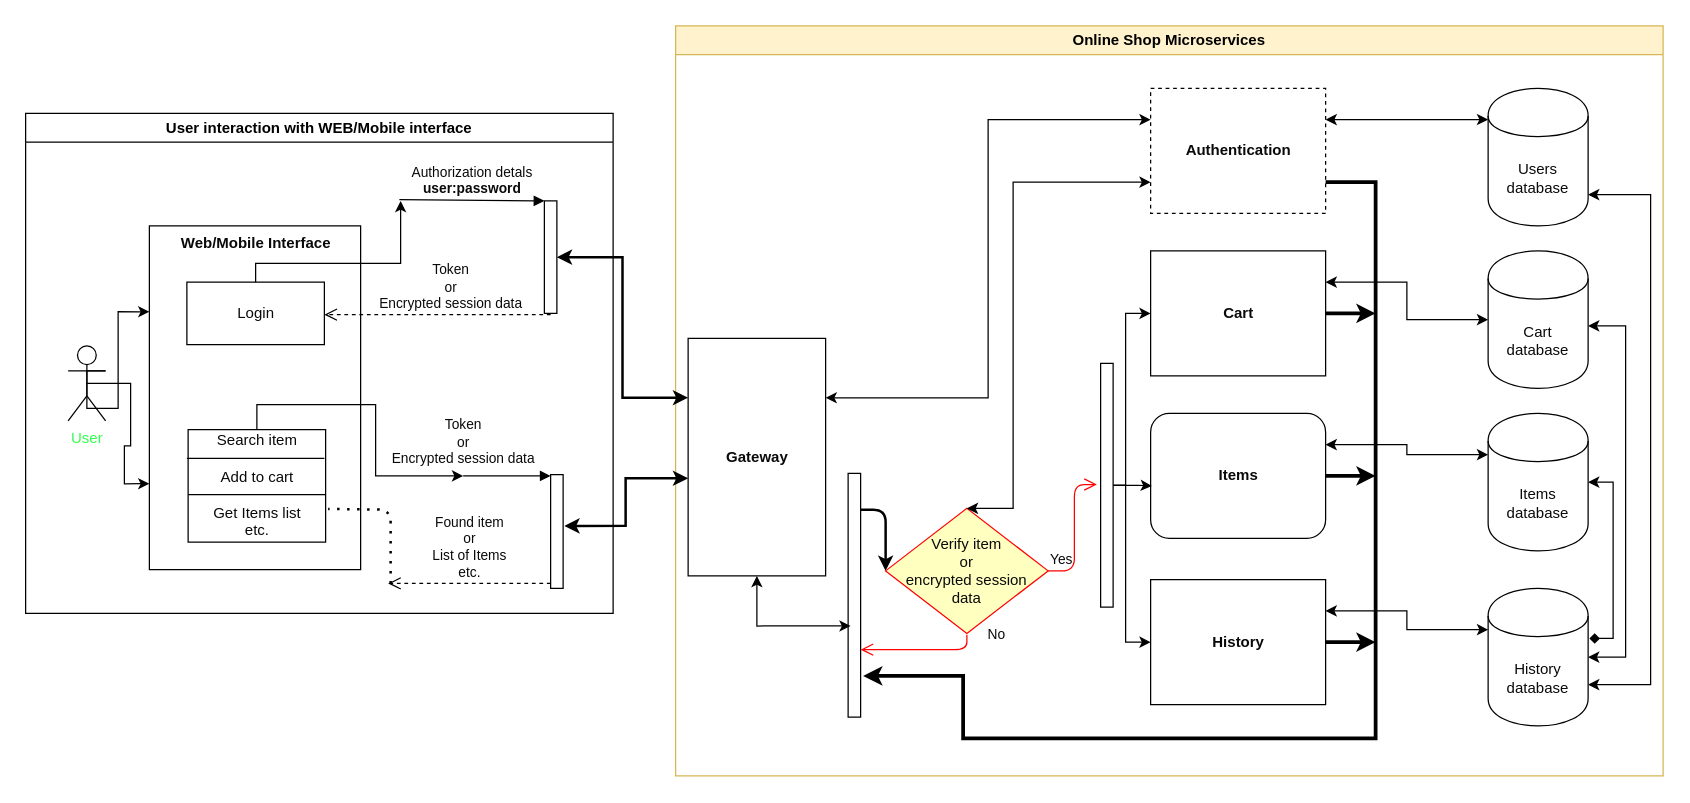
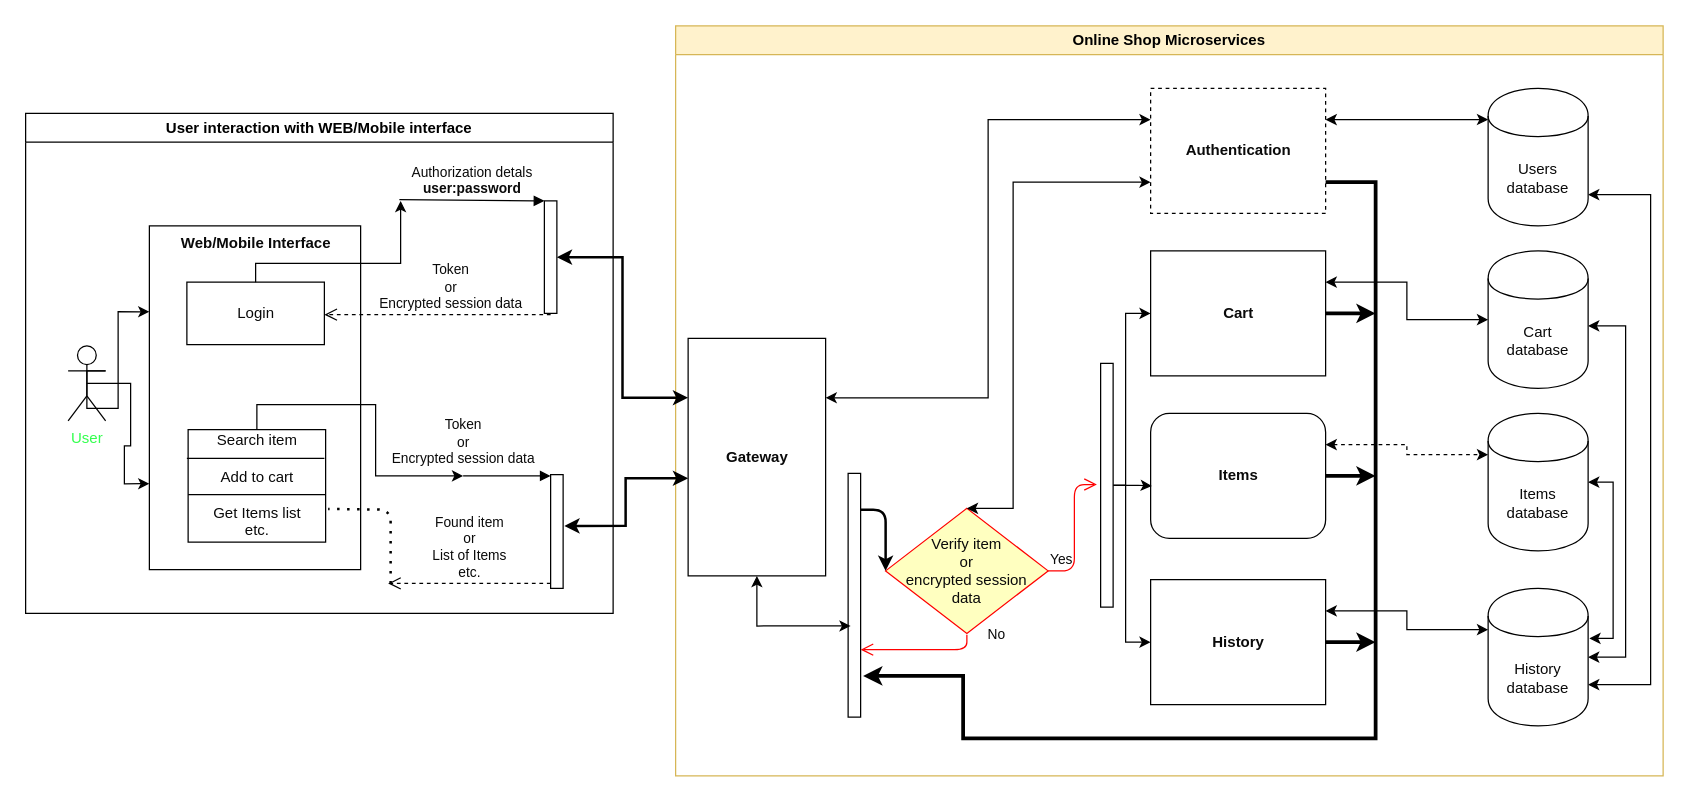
  <mxCell id="0" />
  <mxCell id="1" parent="0" />
  <mxCell id="2" value="User interaction with WEB/Mobile interface" style="swimlane;whiteSpace=wrap" parent="1" vertex="1"><mxGeometry x="20" y="90" width="470" height="400" as="geometry"><mxRectangle x="40" y="90" width="80" height="23" as="alternateBounds" /></mxGeometry></mxCell>
  <mxCell id="3" style="edgeStyle=orthogonalEdgeStyle;rounded=0;orthogonalLoop=1;jettySize=auto;html=1;exitX=1;exitY=0.333;exitDx=0;exitDy=0;exitPerimeter=0;entryX=0;entryY=0.25;entryDx=0;entryDy=0;labelBackgroundColor=#0A0A0A;fontColor=#0A0A0A;" edge="1" parent="2" source="5" target="6"><mxGeometry relative="1" as="geometry"><Array as="points"><mxPoint x="49" y="236" /><mxPoint x="74" y="236" /><mxPoint x="74" y="159" /></Array></mxGeometry></mxCell>
  <mxCell id="4" style="edgeStyle=orthogonalEdgeStyle;rounded=0;orthogonalLoop=1;jettySize=auto;html=1;entryX=0;entryY=0.75;entryDx=0;entryDy=0;labelBackgroundColor=#0A0A0A;fontColor=#0A0A0A;exitX=0.5;exitY=0.5;exitDx=0;exitDy=0;exitPerimeter=0;" edge="1" parent="2" source="5" target="6"><mxGeometry relative="1" as="geometry" /></mxCell>
  <mxCell id="5" value="User" style="shape=umlActor;verticalLabelPosition=bottom;verticalAlign=top;html=1;fontColor=#33FF4E;align=center;" vertex="1" parent="2"><mxGeometry x="34" y="186" width="30" height="60" as="geometry" /></mxCell>
  <mxCell id="6" value="&lt;font color=&quot;#0a0a0a&quot;&gt;Web/Mobile Interface&lt;br&gt;&lt;br&gt;&lt;/font&gt;" style="html=1;fontColor=#33FF4E;align=center;verticalAlign=top;fontStyle=1" vertex="1" parent="2"><mxGeometry x="99" y="90" width="169" height="275" as="geometry" /></mxCell>
  <mxCell id="7" value="&lt;font color=&quot;#0a0a0a&quot;&gt;Login&lt;/font&gt;" style="html=1;fontColor=#33FF4E;align=center;" vertex="1" parent="2"><mxGeometry x="129" y="135" width="110" height="50" as="geometry" /></mxCell>
  <mxCell id="8" value="Search item&lt;br&gt;&lt;br&gt;Add to cart&lt;br&gt;&lt;br&gt;Get Items list&lt;br&gt;etc." style="html=1;align=center;fontColor=#0A0A0A;" vertex="1" parent="2"><mxGeometry x="130" y="253" width="110" height="90" as="geometry" /></mxCell>
  <mxCell id="9" value="" style="text;strokeColor=none;fillColor=none;align=left;verticalAlign=middle;spacingTop=-1;spacingLeft=4;spacingRight=4;rotatable=0;labelPosition=right;points=[];portConstraint=eastwest;fontColor=#0A0A0A;html=0;" vertex="1" parent="2"><mxGeometry x="138" y="285" width="20" height="14" as="geometry" /></mxCell>
  <mxCell id="10" value="" style="line;strokeWidth=1;fillColor=none;align=left;verticalAlign=middle;spacingTop=-1;spacingLeft=3;spacingRight=3;rotatable=0;labelPosition=right;points=[];portConstraint=eastwest;fontColor=#0A0A0A;html=0;" vertex="1" parent="2"><mxGeometry x="130" y="301" width="110" height="8" as="geometry" /></mxCell>
  <mxCell id="11" value="" style="html=1;points=[];perimeter=orthogonalPerimeter;fontColor=#0A0A0A;align=center;" vertex="1" parent="2"><mxGeometry x="420" y="289" width="10" height="91" as="geometry" /></mxCell>
  <mxCell id="12" value="Token&lt;br&gt;or&lt;br&gt;Encrypted session data" style="html=1;verticalAlign=bottom;endArrow=block;entryX=0;entryY=0;labelBackgroundColor=none;fontColor=#0A0A0A;" edge="1" parent="2"><mxGeometry x="-1" y="5" relative="1" as="geometry"><mxPoint x="350" y="290" as="sourcePoint" /><mxPoint x="420" y="290" as="targetPoint" /><mxPoint as="offset" /></mxGeometry></mxCell>
  <mxCell id="13" value="Found item&lt;br&gt;or&lt;br&gt;List of Items&lt;br&gt;etc." style="html=1;verticalAlign=bottom;endArrow=open;dashed=1;endSize=8;labelBackgroundColor=none;fontColor=#0A0A0A;" edge="1" parent="2"><mxGeometry relative="1" as="geometry"><mxPoint x="290" y="376" as="targetPoint" /><mxPoint x="420" y="376" as="sourcePoint" /></mxGeometry></mxCell>
  <mxCell id="14" value="Online Shop Microservices" style="swimlane;whiteSpace=wrap;fillColor=#fff2cc;strokeColor=#d6b656;fontStyle=1;align=center;" vertex="1" parent="1"><mxGeometry x="540" y="20" width="790" height="600" as="geometry"><mxRectangle x="40" y="90" width="80" height="23" as="alternateBounds" /></mxGeometry></mxCell>
  <mxCell id="15" value="Verify item&lt;br&gt;or&lt;br&gt;encrypted session&lt;br&gt;data" style="rhombus;whiteSpace=wrap;html=1;fillColor=#ffffc0;strokeColor=#ff0000;fontColor=#0A0A0A;align=center;" vertex="1" parent="14"><mxGeometry x="168" y="386" width="130" height="100" as="geometry" /></mxCell>
  <mxCell id="16" value="" style="html=1;points=[];perimeter=orthogonalPerimeter;fontColor=#0A0A0A;align=center;" vertex="1" parent="14"><mxGeometry x="138" y="358" width="10" height="195" as="geometry" /></mxCell>
  <mxCell id="17" value="No" style="edgeStyle=orthogonalEdgeStyle;html=1;align=left;verticalAlign=top;endArrow=open;endSize=8;strokeColor=#ff0000;labelBackgroundColor=none;fontColor=#0A0A0A;entryX=1;entryY=0.718;entryDx=0;entryDy=0;entryPerimeter=0;" edge="1" parent="14"><mxGeometry x="-0.753" y="-29" relative="1" as="geometry"><mxPoint x="148" y="499.01" as="targetPoint" /><mxPoint x="233" y="487" as="sourcePoint" /><Array as="points"><mxPoint x="233" y="499" /></Array><mxPoint x="15" y="4" as="offset" /></mxGeometry></mxCell>
  <mxCell id="18" value="" style="endArrow=classic;html=1;labelBackgroundColor=#ffffff;strokeWidth=2;fontColor=#0A0A0A;exitX=1;exitY=0.149;exitDx=0;exitDy=0;exitPerimeter=0;entryX=0;entryY=0.5;entryDx=0;entryDy=0;" edge="1" parent="14" source="16" target="15"><mxGeometry width="50" height="50" relative="1" as="geometry"><mxPoint x="288" y="393" as="sourcePoint" /><mxPoint x="338" y="343" as="targetPoint" /><Array as="points"><mxPoint x="168" y="387" /></Array></mxGeometry></mxCell>
  <mxCell id="19" style="edgeStyle=orthogonalEdgeStyle;rounded=0;orthogonalLoop=1;jettySize=auto;html=1;exitX=1;exitY=0.25;exitDx=0;exitDy=0;entryX=0;entryY=0.227;entryDx=0;entryDy=0;entryPerimeter=0;labelBackgroundColor=#ffffff;startArrow=classic;startFill=1;strokeWidth=1;fontColor=#0A0A0A;" edge="1" parent="14" source="20" target="37"><mxGeometry relative="1" as="geometry" /></mxCell>
  <mxCell id="20" value="&lt;b&gt;Authentication&lt;/b&gt;" style="html=1;fontColor=#0A0A0A;align=center;dashed=1;" vertex="1" parent="14"><mxGeometry x="380" y="50" width="140" height="100" as="geometry" /></mxCell>
  <mxCell id="21" style="edgeStyle=orthogonalEdgeStyle;rounded=0;orthogonalLoop=1;jettySize=auto;html=1;exitX=1;exitY=0.25;exitDx=0;exitDy=0;entryX=0;entryY=0.5;entryDx=0;entryDy=0;labelBackgroundColor=#ffffff;startArrow=classic;startFill=1;strokeWidth=1;fontColor=#0A0A0A;" edge="1" parent="14" source="22" target="39"><mxGeometry relative="1" as="geometry" /></mxCell>
  <mxCell id="22" value="&lt;b&gt;Cart&lt;/b&gt;" style="html=1;fontColor=#0A0A0A;align=center;" vertex="1" parent="14"><mxGeometry x="380" y="180" width="140" height="100" as="geometry" /></mxCell>
  <mxCell id="23" style="edgeStyle=orthogonalEdgeStyle;rounded=0;orthogonalLoop=1;jettySize=auto;html=1;exitX=1;exitY=0.25;exitDx=0;exitDy=0;entryX=0;entryY=0.25;entryDx=0;entryDy=0;labelBackgroundColor=#ffffff;startArrow=classic;startFill=1;strokeWidth=1;fontColor=#0A0A0A;" edge="1" parent="14" source="25" target="20"><mxGeometry relative="1" as="geometry" /></mxCell>
  <mxCell id="24" style="edgeStyle=orthogonalEdgeStyle;rounded=0;orthogonalLoop=1;jettySize=auto;html=1;entryX=0.2;entryY=0.626;entryDx=0;entryDy=0;entryPerimeter=0;labelBackgroundColor=#ffffff;startArrow=classic;startFill=1;strokeWidth=1;fontColor=#0A0A0A;" edge="1" parent="14" source="25" target="16"><mxGeometry relative="1" as="geometry"><Array as="points"><mxPoint x="65" y="480" /></Array></mxGeometry></mxCell>
  <mxCell id="25" value="&lt;b&gt;Gateway&lt;/b&gt;" style="html=1;fontColor=#0A0A0A;align=center;" vertex="1" parent="14"><mxGeometry x="10" y="250" width="110" height="190" as="geometry" /></mxCell>
  <mxCell id="26" value="Yes" style="edgeStyle=orthogonalEdgeStyle;html=1;align=left;verticalAlign=bottom;endArrow=open;endSize=8;strokeColor=#ff0000;labelBackgroundColor=none;fontColor=#0A0A0A;entryX=-0.3;entryY=0.497;entryDx=0;entryDy=0;entryPerimeter=0;" edge="1" source="15" parent="14" target="34"><mxGeometry x="-1" relative="1" as="geometry"><mxPoint x="323" y="340" as="targetPoint" /></mxGeometry></mxCell>
- <mxCell id="27" style="edgeStyle=orthogonalEdgeStyle;rounded=0;orthogonalLoop=1;jettySize=auto;html=1;exitX=1;exitY=0.25;exitDx=0;exitDy=0;entryX=0;entryY=0.3;entryDx=0;entryDy=0;labelBackgroundColor=#ffffff;startArrow=classic;startFill=1;strokeWidth=1;fontColor=#0A0A0A;" edge="1" parent="14" source="28" target="41"><mxGeometry relative="1" as="geometry" /></mxCell>
+ <mxCell id="27" style="edgeStyle=orthogonalEdgeStyle;rounded=0;orthogonalLoop=1;jettySize=auto;html=1;exitX=1;exitY=0.25;exitDx=0;exitDy=0;entryX=0;entryY=0.3;entryDx=0;entryDy=0;labelBackgroundColor=#ffffff;startArrow=classic;startFill=1;strokeWidth=1;fontColor=#0A0A0A;dashed=1;" edge="1" parent="14" source="28" target="41"><mxGeometry relative="1" as="geometry" /></mxCell>
  <mxCell id="28" value="&lt;b&gt;Items&lt;/b&gt;" style="html=1;fontColor=#0A0A0A;align=center;rounded=1;" vertex="1" parent="14"><mxGeometry x="380" y="310" width="140" height="100" as="geometry" /></mxCell>
  <mxCell id="29" style="edgeStyle=orthogonalEdgeStyle;rounded=0;orthogonalLoop=1;jettySize=auto;html=1;exitX=1;exitY=0.25;exitDx=0;exitDy=0;entryX=0;entryY=0.3;entryDx=0;entryDy=0;labelBackgroundColor=#ffffff;startArrow=classic;startFill=1;strokeWidth=1;fontColor=#0A0A0A;" edge="1" parent="14" source="30" target="42"><mxGeometry relative="1" as="geometry" /></mxCell>
  <mxCell id="30" value="&lt;b&gt;History&lt;/b&gt;" style="html=1;fontColor=#0A0A0A;align=center;" vertex="1" parent="14"><mxGeometry x="380" y="443" width="140" height="100" as="geometry" /></mxCell>
  <mxCell id="31" style="edgeStyle=orthogonalEdgeStyle;rounded=0;orthogonalLoop=1;jettySize=auto;html=1;entryX=0;entryY=0.5;entryDx=0;entryDy=0;labelBackgroundColor=#ffffff;startArrow=none;startFill=0;strokeWidth=1;fontColor=#0A0A0A;" edge="1" parent="14" source="34" target="22"><mxGeometry relative="1" as="geometry"><Array as="points"><mxPoint x="360" y="368" /><mxPoint x="360" y="230" /></Array></mxGeometry></mxCell>
  <mxCell id="32" style="edgeStyle=orthogonalEdgeStyle;rounded=0;orthogonalLoop=1;jettySize=auto;html=1;entryX=0;entryY=0.5;entryDx=0;entryDy=0;labelBackgroundColor=#ffffff;startArrow=none;startFill=0;strokeWidth=1;fontColor=#0A0A0A;" edge="1" parent="14" source="34" target="30"><mxGeometry relative="1" as="geometry"><Array as="points"><mxPoint x="360" y="368" /><mxPoint x="360" y="493" /></Array></mxGeometry></mxCell>
  <mxCell id="33" style="edgeStyle=orthogonalEdgeStyle;rounded=0;orthogonalLoop=1;jettySize=auto;html=1;entryX=0.007;entryY=0.58;entryDx=0;entryDy=0;entryPerimeter=0;labelBackgroundColor=#ffffff;startArrow=none;startFill=0;strokeWidth=1;fontColor=#0A0A0A;" edge="1" parent="14" source="34" target="28"><mxGeometry relative="1" as="geometry" /></mxCell>
  <mxCell id="34" value="" style="html=1;points=[];perimeter=orthogonalPerimeter;fontColor=#0A0A0A;align=center;" vertex="1" parent="14"><mxGeometry x="340" y="270" width="10" height="195" as="geometry" /></mxCell>
  <mxCell id="35" style="edgeStyle=orthogonalEdgeStyle;rounded=0;orthogonalLoop=1;jettySize=auto;html=1;exitX=0.5;exitY=0;exitDx=0;exitDy=0;labelBackgroundColor=#ffffff;startArrow=classic;startFill=1;strokeWidth=1;fontColor=#0A0A0A;entryX=0;entryY=0.75;entryDx=0;entryDy=0;" edge="1" parent="14" source="15" target="20"><mxGeometry relative="1" as="geometry"><mxPoint x="250" y="300" as="targetPoint" /><Array as="points"><mxPoint x="270" y="386" /><mxPoint x="270" y="125" /></Array></mxGeometry></mxCell>
  <mxCell id="36" style="edgeStyle=orthogonalEdgeStyle;rounded=0;orthogonalLoop=1;jettySize=auto;html=1;entryX=1;entryY=0.7;entryDx=0;entryDy=0;labelBackgroundColor=#ffffff;startArrow=classic;startFill=1;strokeWidth=1;fontColor=#0A0A0A;" edge="1" parent="14" source="37" target="42"><mxGeometry relative="1" as="geometry"><Array as="points"><mxPoint x="780" y="135" /><mxPoint x="780" y="527" /></Array></mxGeometry></mxCell>
  <mxCell id="37" value="Users database" style="shape=cylinder;whiteSpace=wrap;html=1;boundedLbl=1;backgroundOutline=1;fontColor=#0A0A0A;align=center;" vertex="1" parent="14"><mxGeometry x="650" y="50" width="80" height="110" as="geometry" /></mxCell>
  <mxCell id="38" style="edgeStyle=orthogonalEdgeStyle;rounded=0;orthogonalLoop=1;jettySize=auto;html=1;entryX=1;entryY=0.5;entryDx=0;entryDy=0;labelBackgroundColor=#ffffff;startArrow=classic;startFill=1;strokeWidth=1;fontColor=#0A0A0A;" edge="1" parent="14" source="39" target="42"><mxGeometry relative="1" as="geometry"><Array as="points"><mxPoint x="760" y="240" /><mxPoint x="760" y="505" /></Array></mxGeometry></mxCell>
  <mxCell id="39" value="Cart&lt;br&gt;database" style="shape=cylinder;whiteSpace=wrap;html=1;boundedLbl=1;backgroundOutline=1;fontColor=#0A0A0A;align=center;" vertex="1" parent="14"><mxGeometry x="650" y="180" width="80" height="110" as="geometry" /></mxCell>
- <mxCell id="40" style="edgeStyle=orthogonalEdgeStyle;rounded=0;orthogonalLoop=1;jettySize=auto;html=1;entryX=1.013;entryY=0.364;entryDx=0;entryDy=0;entryPerimeter=0;labelBackgroundColor=#ffffff;startArrow=classic;startFill=1;strokeWidth=1;fontColor=#0A0A0A;endArrow=diamond;" edge="1" parent="14" source="41" target="42"><mxGeometry relative="1" as="geometry"><Array as="points"><mxPoint x="750" y="365" /><mxPoint x="750" y="490" /></Array></mxGeometry></mxCell>
+ <mxCell id="40" style="edgeStyle=orthogonalEdgeStyle;rounded=0;orthogonalLoop=1;jettySize=auto;html=1;entryX=1.013;entryY=0.364;entryDx=0;entryDy=0;entryPerimeter=0;labelBackgroundColor=#ffffff;startArrow=classic;startFill=1;strokeWidth=1;fontColor=#0A0A0A;" edge="1" parent="14" source="41" target="42"><mxGeometry relative="1" as="geometry"><Array as="points"><mxPoint x="750" y="365" /><mxPoint x="750" y="490" /></Array></mxGeometry></mxCell>
  <mxCell id="41" value="Items&lt;br&gt;database" style="shape=cylinder;whiteSpace=wrap;html=1;boundedLbl=1;backgroundOutline=1;fontColor=#0A0A0A;align=center;" vertex="1" parent="14"><mxGeometry x="650" y="310" width="80" height="110" as="geometry" /></mxCell>
  <mxCell id="42" value="History&lt;br&gt;database" style="shape=cylinder;whiteSpace=wrap;html=1;boundedLbl=1;backgroundOutline=1;fontColor=#0A0A0A;align=center;" vertex="1" parent="14"><mxGeometry x="650" y="450" width="80" height="110" as="geometry" /></mxCell>
  <mxCell id="43" value="" style="line;strokeWidth=1;fillColor=none;align=left;verticalAlign=middle;spacingTop=-1;spacingLeft=3;spacingRight=3;rotatable=0;labelPosition=right;points=[];portConstraint=eastwest;fontColor=#0A0A0A;html=0;" vertex="1" parent="1"><mxGeometry x="149" y="362" width="110" height="8" as="geometry" /></mxCell>
  <mxCell id="44" style="edgeStyle=orthogonalEdgeStyle;rounded=0;orthogonalLoop=1;jettySize=auto;html=1;entryX=0;entryY=0.25;entryDx=0;entryDy=0;labelBackgroundColor=#ffffff;startArrow=classic;startFill=1;strokeWidth=2;fontColor=#0A0A0A;" edge="1" parent="1" source="45" target="25"><mxGeometry relative="1" as="geometry" /></mxCell>
  <mxCell id="45" value="" style="html=1;points=[];perimeter=orthogonalPerimeter;fontColor=#0A0A0A;align=center;" vertex="1" parent="1"><mxGeometry x="435" y="160" width="10" height="90" as="geometry" /></mxCell>
  <mxCell id="46" value="Authorization detals&lt;br&gt;&lt;b&gt;user:password&lt;/b&gt;" style="html=1;verticalAlign=bottom;endArrow=block;entryX=0;entryY=0;labelBackgroundColor=none;fontColor=#0A0A0A;" edge="1" target="45" parent="1"><mxGeometry relative="1" as="geometry"><mxPoint x="319" y="159" as="sourcePoint" /></mxGeometry></mxCell>
  <mxCell id="47" value="Token&lt;br&gt;or&lt;br&gt;Encrypted session data" style="html=1;verticalAlign=bottom;endArrow=open;dashed=1;endSize=8;labelBackgroundColor=none;fontColor=#0A0A0A;entryX=1;entryY=0.5;entryDx=0;entryDy=0;" edge="1" parent="1"><mxGeometry x="-0.116" relative="1" as="geometry"><mxPoint x="259" y="251" as="targetPoint" /><mxPoint x="440" y="251" as="sourcePoint" /><mxPoint as="offset" /></mxGeometry></mxCell>
  <mxCell id="48" style="edgeStyle=orthogonalEdgeStyle;rounded=0;orthogonalLoop=1;jettySize=auto;html=1;exitX=0.5;exitY=0;exitDx=0;exitDy=0;labelBackgroundColor=none;fontColor=#0A0A0A;" edge="1" parent="1" source="7"><mxGeometry relative="1" as="geometry"><mxPoint x="320" y="160" as="targetPoint" /><Array as="points"><mxPoint x="204" y="210" /><mxPoint x="320" y="210" /></Array></mxGeometry></mxCell>
  <mxCell id="49" style="edgeStyle=orthogonalEdgeStyle;rounded=0;orthogonalLoop=1;jettySize=auto;html=1;exitX=0.5;exitY=0;exitDx=0;exitDy=0;labelBackgroundColor=none;fontColor=#0A0A0A;" edge="1" parent="1" source="8"><mxGeometry relative="1" as="geometry"><mxPoint x="370" y="380" as="targetPoint" /><Array as="points"><mxPoint x="205" y="323" /><mxPoint x="300" y="323" /><mxPoint x="300" y="380" /></Array></mxGeometry></mxCell>
  <mxCell id="50" value="" style="endArrow=none;dashed=1;html=1;dashPattern=1 3;strokeWidth=2;labelBackgroundColor=none;fontColor=#0A0A0A;entryX=1;entryY=0.75;entryDx=0;entryDy=0;" edge="1" parent="1"><mxGeometry width="50" height="50" relative="1" as="geometry"><mxPoint x="312" y="466" as="sourcePoint" /><mxPoint x="262" y="406.5" as="targetPoint" /><Array as="points"><mxPoint x="312" y="407" /></Array></mxGeometry></mxCell>
  <mxCell id="51" style="edgeStyle=orthogonalEdgeStyle;orthogonalLoop=1;jettySize=auto;html=1;entryX=1.1;entryY=0.451;entryDx=0;entryDy=0;entryPerimeter=0;labelBackgroundColor=#ffffff;fontColor=#0A0A0A;rounded=0;startArrow=classic;startFill=1;strokeWidth=2;exitX=0;exitY=0.589;exitDx=0;exitDy=0;exitPerimeter=0;" edge="1" parent="1" source="25" target="11"><mxGeometry relative="1" as="geometry"><mxPoint x="520" y="380" as="sourcePoint" /><Array as="points"><mxPoint x="500" y="382" /><mxPoint x="500" y="420" /></Array></mxGeometry></mxCell>
  <mxCell id="52" style="edgeStyle=orthogonalEdgeStyle;rounded=0;orthogonalLoop=1;jettySize=auto;html=1;exitX=1;exitY=0.75;exitDx=0;exitDy=0;labelBackgroundColor=#ffffff;startArrow=none;startFill=0;strokeWidth=3;fontColor=#0A0A0A;" edge="1" parent="1" source="20"><mxGeometry relative="1" as="geometry"><mxPoint x="690" y="540" as="targetPoint" /><Array as="points"><mxPoint x="1100" y="145" /><mxPoint x="1100" y="590" /><mxPoint x="770" y="590" /><mxPoint x="770" y="540" /></Array></mxGeometry></mxCell>
  <mxCell id="53" style="edgeStyle=orthogonalEdgeStyle;rounded=0;orthogonalLoop=1;jettySize=auto;html=1;labelBackgroundColor=#ffffff;startArrow=none;startFill=0;strokeWidth=3;fontColor=#0A0A0A;" edge="1" parent="1" source="22"><mxGeometry relative="1" as="geometry"><mxPoint x="1100" y="250" as="targetPoint" /></mxGeometry></mxCell>
  <mxCell id="54" style="edgeStyle=orthogonalEdgeStyle;rounded=0;orthogonalLoop=1;jettySize=auto;html=1;labelBackgroundColor=#ffffff;startArrow=none;startFill=0;strokeWidth=3;fontColor=#0A0A0A;" edge="1" parent="1" source="28"><mxGeometry relative="1" as="geometry"><mxPoint x="1100" y="380" as="targetPoint" /></mxGeometry></mxCell>
  <mxCell id="55" style="edgeStyle=orthogonalEdgeStyle;rounded=0;orthogonalLoop=1;jettySize=auto;html=1;labelBackgroundColor=#ffffff;startArrow=none;startFill=0;strokeWidth=3;fontColor=#0A0A0A;" edge="1" parent="1" source="30"><mxGeometry relative="1" as="geometry"><mxPoint x="1100" y="513" as="targetPoint" /></mxGeometry></mxCell>
